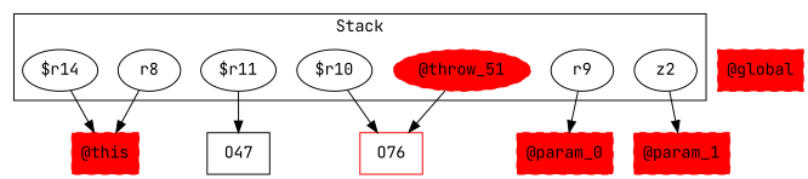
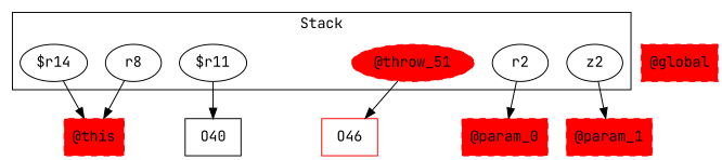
  digraph {
    fontname="JetBrains Mono"
    rankDir=LR
    node [fontname="JetBrains Mono"]
    edge [fontname="JetBrains Mono"]
    n1 [label=r8]
    "$r11"
-   "$r10"
-   r9
+   r9 [label=r2]
    n5 [label=z2]
    "$r14"
    "@throw_51" [color=red style="filled,dashed"]
    "@this" [color=red shape=box style="filled,dashed"]
-   O47 [shape=box]
-   O46 [color=red shape=box label=O76]
+   O47 [shape=box label=O40]
+   O46 [color=red shape=box]
    "@param_0" [color=red shape=box style="filled,dashed"]
    "@param_1" [color=red shape=box style="filled,dashed"]
    "@global" [color=red shape=box style="filled,dashed"]
    subgraph cluster_1 {
      label=Stack
      n1
      "$r11"
-     "$r10"
      r9
      n5
      "$r14"
      "@throw_51"
    }
    n1 -> "@this"
    "$r11" -> O47
-   "$r10" -> O46
    r9 -> "@param_0"
    n5 -> "@param_1"
    "$r14" -> "@this"
    "@throw_51" -> O46
  }
